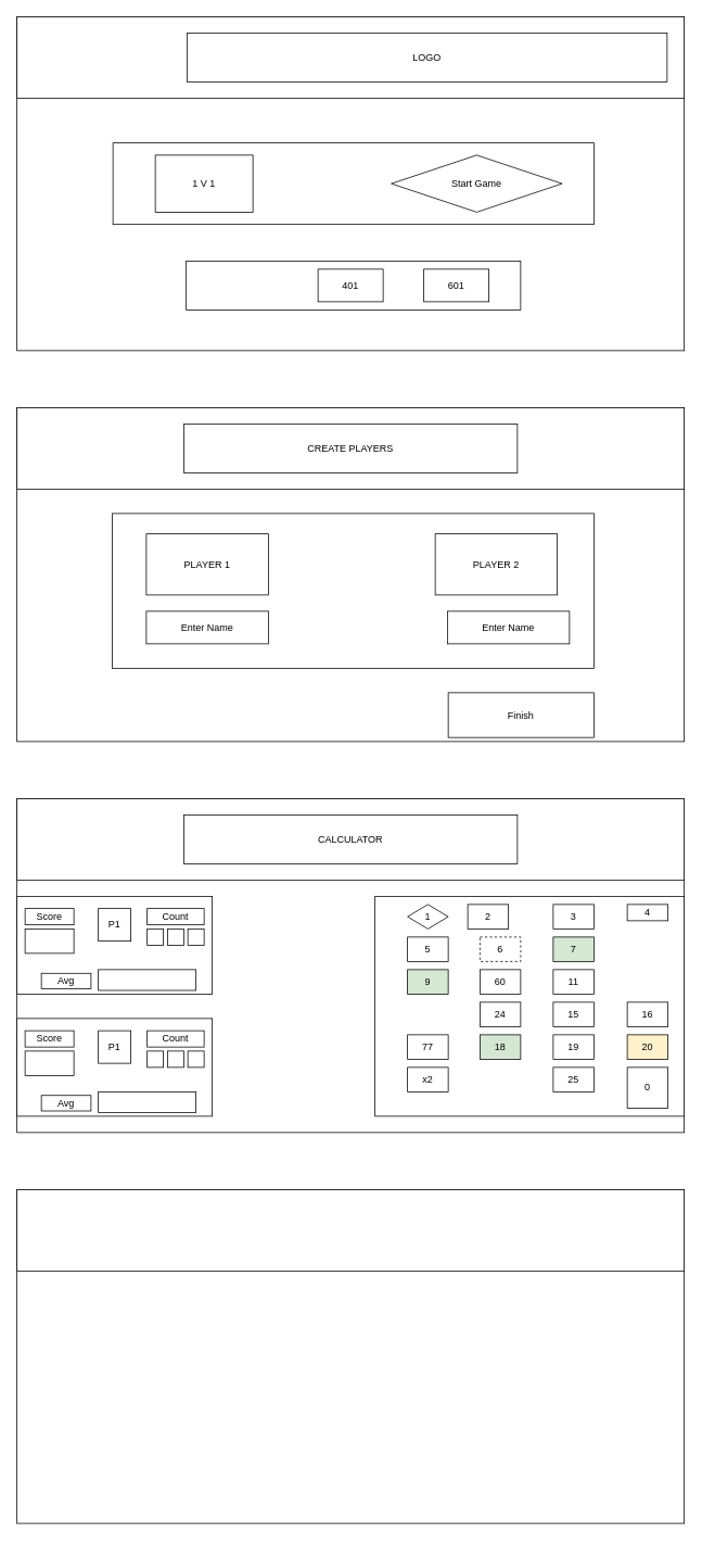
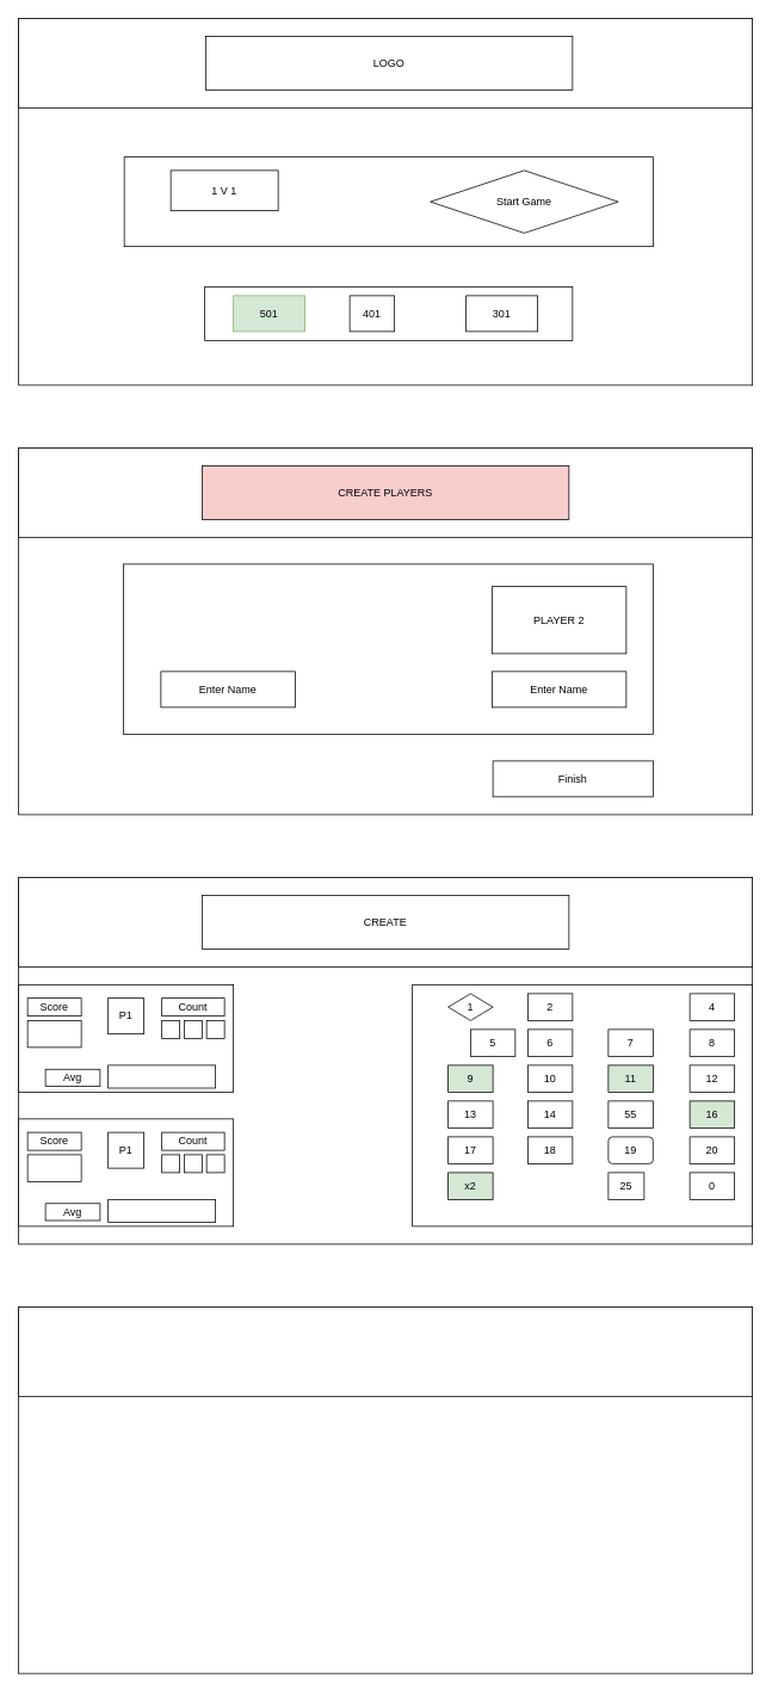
  <mxCell id="0" />
  <mxCell id="1" parent="0" />
  <mxCell id="2" value="" style="rounded=0;whiteSpace=wrap;html=1;" vertex="1" parent="1"><mxGeometry width="820" height="410" as="geometry" x="20" y="20" /></mxCell>
  <mxCell id="3" value="" style="rounded=0;whiteSpace=wrap;html=1;" vertex="1" parent="1"><mxGeometry y="500" width="820" height="410" as="geometry" x="20" /></mxCell>
  <mxCell id="4" value="" style="rounded=0;whiteSpace=wrap;html=1;" vertex="1" parent="1"><mxGeometry y="980" width="820" height="410" as="geometry" x="20" /></mxCell>
  <mxCell id="5" value="" style="rounded=0;whiteSpace=wrap;html=1;" vertex="1" parent="1"><mxGeometry y="1460" width="820" height="410" as="geometry" x="20" /></mxCell>
  <mxCell id="6" value="" style="rounded=0;whiteSpace=wrap;html=1;" vertex="1" parent="1"><mxGeometry width="820" height="100" as="geometry" x="20" y="20" /></mxCell>
  <mxCell id="7" value="" style="rounded=0;whiteSpace=wrap;html=1;" vertex="1" parent="1"><mxGeometry y="500" width="820" height="100" as="geometry" x="20" /></mxCell>
  <mxCell id="8" value="" style="rounded=0;whiteSpace=wrap;html=1;" vertex="1" parent="1"><mxGeometry y="980" width="820" height="100" as="geometry" x="20" /></mxCell>
  <mxCell id="9" value="" style="rounded=0;whiteSpace=wrap;html=1;" vertex="1" parent="1"><mxGeometry y="1460" width="820" height="100" as="geometry" x="20" /></mxCell>
- <mxCell id="10" value="LOGO" style="rounded=0;whiteSpace=wrap;html=1;" vertex="1" parent="1"><mxGeometry x="229" y="40" width="590" height="60" as="geometry" /></mxCell>
+ <mxCell id="10" value="LOGO" style="rounded=0;whiteSpace=wrap;html=1;" vertex="1" parent="1"><mxGeometry x="229" y="40" width="410" height="60" as="geometry" /></mxCell>
  <mxCell id="11" value="" style="rounded=0;whiteSpace=wrap;html=1;" vertex="1" parent="1"><mxGeometry x="138" y="175" width="591" height="100" as="geometry" /></mxCell>
  <mxCell id="12" value="" style="rounded=0;whiteSpace=wrap;html=1;" vertex="1" parent="1"><mxGeometry x="228" y="320" width="411" height="60" as="geometry" /></mxCell>
- <mxCell id="14" value="401" style="rounded=0;whiteSpace=wrap;html=1;" vertex="1" parent="1"><mxGeometry x="390" y="330" width="80" height="40" as="geometry" /></mxCell>
- <mxCell id="15" value="601" style="rounded=0;whiteSpace=wrap;html=1;" vertex="1" parent="1"><mxGeometry x="520" y="330" width="80" height="40" as="geometry" /></mxCell>
- <mxCell id="16" value="1 V 1" style="rounded=0;whiteSpace=wrap;html=1;" vertex="1" parent="1"><mxGeometry x="190" y="190" width="120" height="70" as="geometry" /></mxCell>
+ <mxCell id="13" value="501" style="rounded=0;whiteSpace=wrap;html=1;fillColor=#d5e8d4;strokeColor=#82b366;" vertex="1" parent="1"><mxGeometry x="260" y="330" width="80" height="40" as="geometry" /></mxCell>
+ <mxCell id="14" value="401" style="rounded=0;whiteSpace=wrap;html=1;" vertex="1" parent="1"><mxGeometry x="390" y="330" width="50" height="40" as="geometry" /></mxCell>
+ <mxCell id="15" value="301" style="rounded=0;whiteSpace=wrap;html=1;" vertex="1" parent="1"><mxGeometry x="520" y="330" width="80" height="40" as="geometry" /></mxCell>
+ <mxCell id="16" value="1 V 1" style="rounded=0;whiteSpace=wrap;html=1;" vertex="1" parent="1"><mxGeometry x="190" y="190" width="120" height="45" as="geometry" /></mxCell>
  <mxCell id="17" value="Start Game" style="rhombus;whiteSpace=wrap;html=1;" vertex="1" parent="1"><mxGeometry x="480" y="190" width="210" height="70" as="geometry" /></mxCell>
- <mxCell id="18" value="CREATE PLAYERS" style="rounded=0;whiteSpace=wrap;html=1;" vertex="1" parent="1"><mxGeometry x="225" y="520" width="410" height="60" as="geometry" /></mxCell>
+ <mxCell id="18" value="CREATE PLAYERS" style="rounded=0;whiteSpace=wrap;html=1;fillColor=#f8cecc;" vertex="1" parent="1"><mxGeometry x="225" y="520" width="410" height="60" as="geometry" /></mxCell>
  <mxCell id="19" value="" style="rounded=0;whiteSpace=wrap;html=1;" vertex="1" parent="1"><mxGeometry x="137" y="630" width="592" height="190" as="geometry" /></mxCell>
- <mxCell id="20" value="PLAYER 1" style="rounded=0;whiteSpace=wrap;html=1;" vertex="1" parent="1"><mxGeometry x="179" y="655" width="150" height="75" as="geometry" /></mxCell>
- <mxCell id="21" value="PLAYER 2" style="rounded=0;whiteSpace=wrap;html=1;" vertex="1" parent="1"><mxGeometry x="534" y="655" width="150" height="75" as="geometry" /></mxCell>
+ <mxCell id="21" value="PLAYER 2" style="rounded=0;whiteSpace=wrap;html=1;" vertex="1" parent="1"><mxGeometry x="549" y="655" width="150" height="75" as="geometry" /></mxCell>
  <mxCell id="22" value="Enter Name" style="rounded=0;whiteSpace=wrap;html=1;" vertex="1" parent="1"><mxGeometry x="179" y="750" width="150" height="40" as="geometry" /></mxCell>
  <mxCell id="23" value="Enter Name" style="rounded=0;whiteSpace=wrap;html=1;" vertex="1" parent="1"><mxGeometry x="549" y="750" width="150" height="40" as="geometry" /></mxCell>
- <mxCell id="24" value="Finish" style="rounded=0;whiteSpace=wrap;html=1;" vertex="1" parent="1"><mxGeometry x="550" y="850" width="179" height="55" as="geometry" /></mxCell>
- <mxCell id="25" value="CALCULATOR" style="rounded=0;whiteSpace=wrap;html=1;" vertex="1" parent="1"><mxGeometry x="225" y="1000" width="410" height="60" as="geometry" /></mxCell>
+ <mxCell id="24" value="Finish" style="rounded=0;whiteSpace=wrap;html=1;" vertex="1" parent="1"><mxGeometry x="550" y="850" width="179" height="40" as="geometry" /></mxCell>
+ <mxCell id="25" value="CREATE" style="rounded=0;whiteSpace=wrap;html=1;" vertex="1" parent="1"><mxGeometry x="225" y="1000" width="410" height="60" as="geometry" /></mxCell>
  <mxCell id="26" value="" style="rounded=0;whiteSpace=wrap;html=1;" vertex="1" parent="1"><mxGeometry y="1100" width="240" height="120" as="geometry" x="20" /></mxCell>
  <mxCell id="27" value="" style="rounded=0;whiteSpace=wrap;html=1;" vertex="1" parent="1"><mxGeometry x="460" y="1100" width="380" height="270" as="geometry" /></mxCell>
  <mxCell id="28" value="1" style="rhombus;whiteSpace=wrap;html=1;" vertex="1" parent="1"><mxGeometry x="500" y="1110" width="50" height="30" as="geometry" /></mxCell>
- <mxCell id="29" value="2" style="rounded=0;whiteSpace=wrap;html=1;" vertex="1" parent="1"><mxGeometry x="574" y="1110" width="50" height="30" as="geometry" /></mxCell>
- <mxCell id="30" value="3" style="rounded=0;whiteSpace=wrap;html=1;" vertex="1" parent="1"><mxGeometry x="679" y="1110" width="50" height="30" as="geometry" /></mxCell>
- <mxCell id="31" value="4" style="rounded=0;whiteSpace=wrap;html=1;" vertex="1" parent="1"><mxGeometry x="770" y="1110" width="50" height="20" as="geometry" /></mxCell>
- <mxCell id="32" value="5" style="rounded=0;whiteSpace=wrap;html=1;" vertex="1" parent="1"><mxGeometry x="500" y="1150" width="50" height="30" as="geometry" /></mxCell>
- <mxCell id="33" value="6" style="rounded=0;whiteSpace=wrap;html=1;dashed=1;" vertex="1" parent="1"><mxGeometry x="589" y="1150" width="50" height="30" as="geometry" /></mxCell>
- <mxCell id="34" value="7" style="rounded=0;whiteSpace=wrap;html=1;fillColor=#d5e8d4;" vertex="1" parent="1"><mxGeometry x="679" y="1150" width="50" height="30" as="geometry" /></mxCell>
+ <mxCell id="29" value="2" style="rounded=0;whiteSpace=wrap;html=1;" vertex="1" parent="1"><mxGeometry x="589" y="1110" width="50" height="30" as="geometry" /></mxCell>
+ <mxCell id="31" value="4" style="rounded=0;whiteSpace=wrap;html=1;" vertex="1" parent="1"><mxGeometry x="770" y="1110" width="50" height="30" as="geometry" /></mxCell>
+ <mxCell id="32" value="5" style="rounded=0;whiteSpace=wrap;html=1;" vertex="1" parent="1"><mxGeometry x="525" y="1150" width="50" height="30" as="geometry" /></mxCell>
+ <mxCell id="33" value="6" style="rounded=0;whiteSpace=wrap;html=1;" vertex="1" parent="1"><mxGeometry x="589" y="1150" width="50" height="30" as="geometry" /></mxCell>
+ <mxCell id="34" value="7" style="rounded=0;whiteSpace=wrap;html=1;" vertex="1" parent="1"><mxGeometry x="679" y="1150" width="50" height="30" as="geometry" /></mxCell>
+ <mxCell id="35" value="8" style="rounded=0;whiteSpace=wrap;html=1;" vertex="1" parent="1"><mxGeometry x="770" y="1150" width="50" height="30" as="geometry" /></mxCell>
  <mxCell id="36" value="9" style="rounded=0;whiteSpace=wrap;html=1;fillColor=#d5e8d4;" vertex="1" parent="1"><mxGeometry x="500" y="1190" width="50" height="30" as="geometry" /></mxCell>
- <mxCell id="37" value="60" style="rounded=0;whiteSpace=wrap;html=1;" vertex="1" parent="1"><mxGeometry x="589" y="1190" width="50" height="30" as="geometry" /></mxCell>
- <mxCell id="38" value="11" style="rounded=0;whiteSpace=wrap;html=1;" vertex="1" parent="1"><mxGeometry x="679" y="1190" width="50" height="30" as="geometry" /></mxCell>
- <mxCell id="41" value="77" style="rounded=0;whiteSpace=wrap;html=1;" vertex="1" parent="1"><mxGeometry x="500" y="1270" width="50" height="30" as="geometry" /></mxCell>
- <mxCell id="42" value="x2" style="rounded=0;whiteSpace=wrap;html=1;" vertex="1" parent="1"><mxGeometry x="500" y="1310" width="50" height="30" as="geometry" /></mxCell>
- <mxCell id="43" value="24" style="rounded=0;whiteSpace=wrap;html=1;" vertex="1" parent="1"><mxGeometry x="589" y="1230" width="50" height="30" as="geometry" /></mxCell>
- <mxCell id="44" value="18" style="rounded=0;whiteSpace=wrap;html=1;fillColor=#d5e8d4;" vertex="1" parent="1"><mxGeometry x="589" y="1270" width="50" height="30" as="geometry" /></mxCell>
- <mxCell id="45" value="15" style="rounded=0;whiteSpace=wrap;html=1;" vertex="1" parent="1"><mxGeometry x="679" y="1230" width="50" height="30" as="geometry" /></mxCell>
- <mxCell id="46" value="19" style="rounded=0;whiteSpace=wrap;html=1;" vertex="1" parent="1"><mxGeometry x="679" y="1270" width="50" height="30" as="geometry" /></mxCell>
- <mxCell id="47" value="25" style="rounded=0;whiteSpace=wrap;html=1;" vertex="1" parent="1"><mxGeometry x="679" y="1310" width="50" height="30" as="geometry" /></mxCell>
- <mxCell id="48" value="16" style="rounded=0;whiteSpace=wrap;html=1;" vertex="1" parent="1"><mxGeometry x="770" y="1230" width="50" height="30" as="geometry" /></mxCell>
- <mxCell id="49" value="20" style="rounded=0;whiteSpace=wrap;html=1;fillColor=#fff2cc;" vertex="1" parent="1"><mxGeometry x="770" y="1270" width="50" height="30" as="geometry" /></mxCell>
- <mxCell id="50" value="0" style="rounded=0;whiteSpace=wrap;html=1;" vertex="1" parent="1"><mxGeometry x="770" y="1310" width="50" height="50" as="geometry" /></mxCell>
+ <mxCell id="37" value="10" style="rounded=0;whiteSpace=wrap;html=1;" vertex="1" parent="1"><mxGeometry x="589" y="1190" width="50" height="30" as="geometry" /></mxCell>
+ <mxCell id="38" value="11" style="rounded=0;whiteSpace=wrap;html=1;fillColor=#d5e8d4;" vertex="1" parent="1"><mxGeometry x="679" y="1190" width="50" height="30" as="geometry" /></mxCell>
+ <mxCell id="39" value="12" style="rounded=0;whiteSpace=wrap;html=1;" vertex="1" parent="1"><mxGeometry x="770" y="1190" width="50" height="30" as="geometry" /></mxCell>
+ <mxCell id="40" value="13" style="rounded=0;whiteSpace=wrap;html=1;" vertex="1" parent="1"><mxGeometry x="500" y="1230" width="50" height="30" as="geometry" /></mxCell>
+ <mxCell id="41" value="17" style="rounded=0;whiteSpace=wrap;html=1;" vertex="1" parent="1"><mxGeometry x="500" y="1270" width="50" height="30" as="geometry" /></mxCell>
+ <mxCell id="42" value="x2" style="rounded=0;whiteSpace=wrap;html=1;fillColor=#d5e8d4;" vertex="1" parent="1"><mxGeometry x="500" y="1310" width="50" height="30" as="geometry" /></mxCell>
+ <mxCell id="43" value="14" style="rounded=0;whiteSpace=wrap;html=1;" vertex="1" parent="1"><mxGeometry x="589" y="1230" width="50" height="30" as="geometry" /></mxCell>
+ <mxCell id="44" value="18" style="rounded=0;whiteSpace=wrap;html=1;" vertex="1" parent="1"><mxGeometry x="589" y="1270" width="50" height="30" as="geometry" /></mxCell>
+ <mxCell id="45" value="55" style="rounded=0;whiteSpace=wrap;html=1;" vertex="1" parent="1"><mxGeometry x="679" y="1230" width="50" height="30" as="geometry" /></mxCell>
+ <mxCell id="46" value="19" style="whiteSpace=wrap;html=1;rounded=1;" vertex="1" parent="1"><mxGeometry x="679" y="1270" width="50" height="30" as="geometry" /></mxCell>
+ <mxCell id="47" value="25" style="rounded=0;whiteSpace=wrap;html=1;" vertex="1" parent="1"><mxGeometry x="679" y="1310" width="40" height="30" as="geometry" /></mxCell>
+ <mxCell id="48" value="16" style="rounded=0;whiteSpace=wrap;html=1;fillColor=#d5e8d4;" vertex="1" parent="1"><mxGeometry x="770" y="1230" width="50" height="30" as="geometry" /></mxCell>
+ <mxCell id="49" value="20" style="rounded=0;whiteSpace=wrap;html=1;" vertex="1" parent="1"><mxGeometry x="770" y="1270" width="50" height="30" as="geometry" /></mxCell>
+ <mxCell id="50" value="0" style="rounded=0;whiteSpace=wrap;html=1;" vertex="1" parent="1"><mxGeometry x="770" y="1310" width="50" height="30" as="geometry" /></mxCell>
  <mxCell id="51" value="" style="rounded=0;whiteSpace=wrap;html=1;" vertex="1" parent="1"><mxGeometry x="230" y="1140" width="20" height="20" as="geometry" /></mxCell>
  <mxCell id="52" value="" style="rounded=0;whiteSpace=wrap;html=1;" vertex="1" parent="1"><mxGeometry x="205" y="1140" width="20" height="20" as="geometry" /></mxCell>
  <mxCell id="53" value="" style="rounded=0;whiteSpace=wrap;html=1;" vertex="1" parent="1"><mxGeometry x="180" y="1140" width="20" height="20" as="geometry" /></mxCell>
  <mxCell id="54" value="Count" style="rounded=0;whiteSpace=wrap;html=1;" vertex="1" parent="1"><mxGeometry x="180" y="1115" width="70" height="20" as="geometry" /></mxCell>
  <mxCell id="55" value="Score" style="rounded=0;whiteSpace=wrap;html=1;" vertex="1" parent="1"><mxGeometry x="30" y="1115" width="60" height="20" as="geometry" /></mxCell>
  <mxCell id="56" value="" style="rounded=0;whiteSpace=wrap;html=1;" vertex="1" parent="1"><mxGeometry x="30" y="1140" width="60" height="30" as="geometry" /></mxCell>
  <mxCell id="57" value="Avg" style="rounded=0;whiteSpace=wrap;html=1;" vertex="1" parent="1"><mxGeometry x="50" y="1194.5" width="61" height="19" as="geometry" /></mxCell>
  <mxCell id="58" value="" style="rounded=0;whiteSpace=wrap;html=1;" vertex="1" parent="1"><mxGeometry x="120" y="1190" width="120" height="25.5" as="geometry" /></mxCell>
  <mxCell id="59" value="P1" style="rounded=0;whiteSpace=wrap;html=1;" vertex="1" parent="1"><mxGeometry x="120" y="1115" width="40" height="40" as="geometry" /></mxCell>
  <mxCell id="60" value="" style="rounded=0;whiteSpace=wrap;html=1;" vertex="1" parent="1"><mxGeometry y="1250" width="240" height="120" as="geometry" x="20" /></mxCell>
  <mxCell id="61" value="" style="rounded=0;whiteSpace=wrap;html=1;" vertex="1" parent="1"><mxGeometry x="230" y="1290" width="20" height="20" as="geometry" /></mxCell>
  <mxCell id="62" value="" style="rounded=0;whiteSpace=wrap;html=1;" vertex="1" parent="1"><mxGeometry x="205" y="1290" width="20" height="20" as="geometry" /></mxCell>
  <mxCell id="63" value="" style="rounded=0;whiteSpace=wrap;html=1;" vertex="1" parent="1"><mxGeometry x="180" y="1290" width="20" height="20" as="geometry" /></mxCell>
  <mxCell id="64" value="Count" style="rounded=0;whiteSpace=wrap;html=1;" vertex="1" parent="1"><mxGeometry x="180" y="1265" width="70" height="20" as="geometry" /></mxCell>
  <mxCell id="65" value="Score" style="rounded=0;whiteSpace=wrap;html=1;" vertex="1" parent="1"><mxGeometry x="30" y="1265" width="60" height="20" as="geometry" /></mxCell>
  <mxCell id="66" value="" style="rounded=0;whiteSpace=wrap;html=1;" vertex="1" parent="1"><mxGeometry x="30" y="1290" width="60" height="30" as="geometry" /></mxCell>
  <mxCell id="67" value="Avg" style="rounded=0;whiteSpace=wrap;html=1;" vertex="1" parent="1"><mxGeometry x="50" y="1344.5" width="61" height="19" as="geometry" /></mxCell>
  <mxCell id="68" value="" style="rounded=0;whiteSpace=wrap;html=1;" vertex="1" parent="1"><mxGeometry x="120" y="1340" width="120" height="25.5" as="geometry" /></mxCell>
  <mxCell id="69" value="P1" style="rounded=0;whiteSpace=wrap;html=1;" vertex="1" parent="1"><mxGeometry x="120" y="1265" width="40" height="40" as="geometry" /></mxCell>
